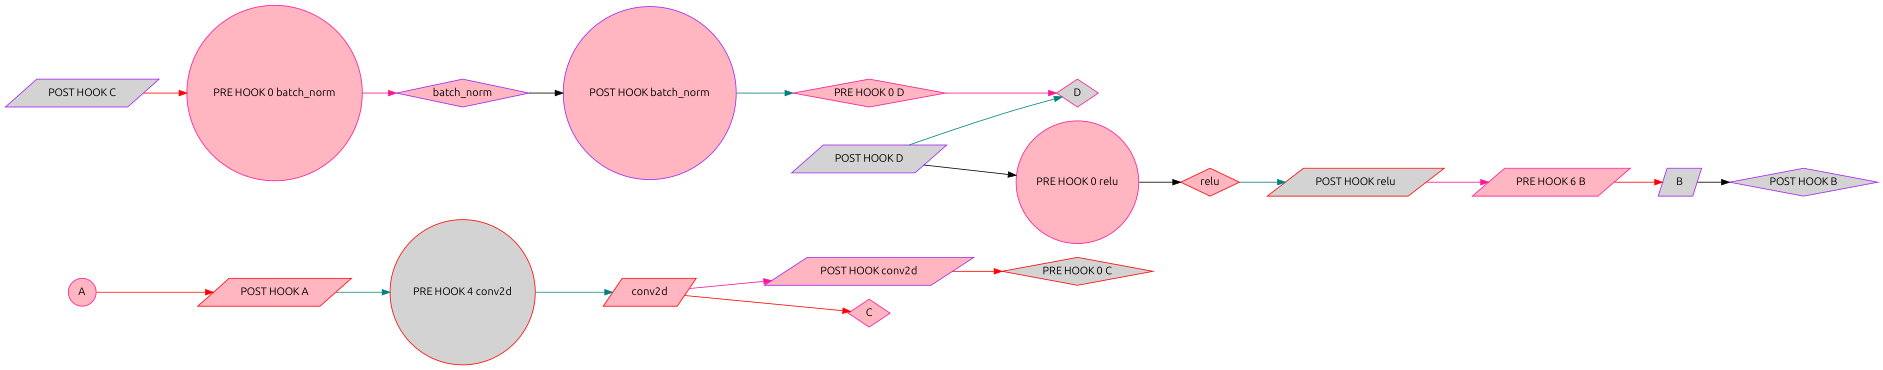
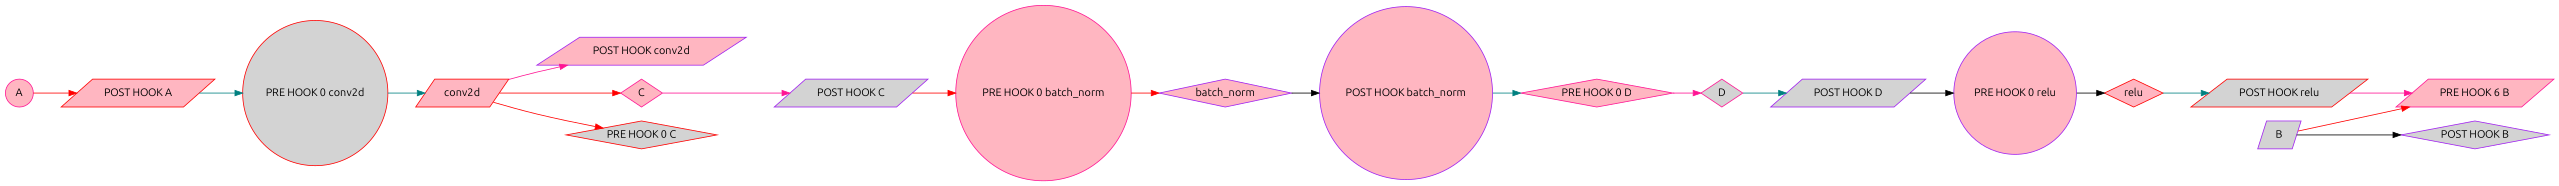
  strict digraph {
    fontname=Ubuntu
    rankdir=LR
    node [color=purple fillcolor=lightpink fontname=Ubuntu node_type="InsertionPointGraphNodeType.INSERTION_POINT" shape=parallelogram style=filled]
    edge [color=red fontname=Ubuntu]
    conv2d [associated_ip_node_keys="{'POST HOOK conv2d', 'PRE HOOK 0 conv2d'}" color=red node_type="InsertionPointGraphNodeType.OPERATOR" op_meta=None regular_node_ref="{'op_exec_context': <nncf.dynamic_graph.graph.OperationExecutionContext object at 0x7fa45b90c2d0>}"]
    "POST HOOK conv2d" [insertion_point_data="TargetType.OPERATOR_POST_HOOK /conv2d_0"]
    C [associated_ip_node_keys="{'POST HOOK C', 'PRE HOOK 0 C'}" color=deeppink node_type="InsertionPointGraphNodeType.OPERATOR" op_meta=None regular_node_ref="{'op_exec_context': <nncf.dynamic_graph.graph.OperationExecutionContext object at 0x7fa45b45f110>}" shape=diamond]
    "PRE HOOK 0 C" [color=red fillcolor=lightgrey insertion_point_data="TargetType.OPERATOR_PRE_HOOK 0 /C_0" shape=diamond]
    batch_norm [associated_ip_node_keys="{'POST HOOK batch_norm', 'PRE HOOK 0 batch_norm'}" node_type="InsertionPointGraphNodeType.OPERATOR" op_meta=None regular_node_ref="{'op_exec_context': <nncf.dynamic_graph.graph.OperationExecutionContext object at 0x7fa45b90c5d0>}" shape=diamond]
    "POST HOOK batch_norm" [insertion_point_data="TargetType.OPERATOR_POST_HOOK /batch_norm_0" shape=circle]
    "PRE HOOK 0 D" [color=deeppink insertion_point_data="TargetType.OPERATOR_PRE_HOOK 0 /D_0" shape=diamond]
    relu [associated_ip_node_keys="{'PRE HOOK 0 relu', 'POST HOOK relu'}" color=red node_type="InsertionPointGraphNodeType.OPERATOR" op_meta=None regular_node_ref="{'op_exec_context': <nncf.dynamic_graph.graph.OperationExecutionContext object at 0x7fa45b90c890>}" shape=diamond]
    "POST HOOK relu" [color=red fillcolor=lightgrey insertion_point_data="TargetType.OPERATOR_POST_HOOK /relu_0"]
    n10 [color=deeppink insertion_point_data="TargetType.OPERATOR_PRE_HOOK 0 /B_0" label="PRE HOOK 6 B"]
    A [associated_ip_node_keys="{'POST HOOK A'}" color=deeppink node_type="InsertionPointGraphNodeType.OPERATOR" op_meta=None regular_node_ref="{'op_exec_context': <nncf.dynamic_graph.graph.OperationExecutionContext object at 0x7fa45b90cb50>}" shape=circle]
    "POST HOOK A" [color=red insertion_point_data="TargetType.OPERATOR_POST_HOOK /A_0"]
-   "PRE HOOK 0 conv2d" [color=red fillcolor=lightgrey insertion_point_data="TargetType.OPERATOR_PRE_HOOK 0 /conv2d_0" shape=circle label="PRE HOOK 4 conv2d"]
+   "PRE HOOK 0 conv2d" [color=red fillcolor=lightgrey insertion_point_data="TargetType.OPERATOR_PRE_HOOK 0 /conv2d_0" shape=circle]
    B [associated_ip_node_keys="{'PRE HOOK 0 B', 'POST HOOK B'}" fillcolor=lightgrey node_type="InsertionPointGraphNodeType.OPERATOR" op_meta=None regular_node_ref="{'op_exec_context': <nncf.dynamic_graph.graph.OperationExecutionContext object at 0x7fa45b90ce10>}"]
    "POST HOOK B" [fillcolor=lightgrey insertion_point_data="TargetType.OPERATOR_POST_HOOK /B_0" shape=diamond]
    "POST HOOK C" [fillcolor=lightgrey insertion_point_data="TargetType.OPERATOR_POST_HOOK /C_0"]
    "PRE HOOK 0 batch_norm" [color=deeppink insertion_point_data="TargetType.OPERATOR_PRE_HOOK 0 /batch_norm_0" shape=circle]
    D [associated_ip_node_keys="{'POST HOOK D', 'PRE HOOK 0 D'}" color=deeppink fillcolor=lightgrey node_type="InsertionPointGraphNodeType.OPERATOR" op_meta=None regular_node_ref="{'op_exec_context': <nncf.dynamic_graph.graph.OperationExecutionContext object at 0x7fa45b45f3d0>}" shape=diamond]
    "POST HOOK D" [fillcolor=lightgrey insertion_point_data="TargetType.OPERATOR_POST_HOOK /D_0"]
-   "PRE HOOK 0 relu" [color=deeppink insertion_point_data="TargetType.OPERATOR_PRE_HOOK 0 /relu_0" shape=circle]
+   "PRE HOOK 0 relu" [insertion_point_data="TargetType.OPERATOR_PRE_HOOK 0 /relu_0" shape=circle]
    conv2d -> "POST HOOK conv2d" [color=deeppink]
    conv2d -> C
-   "POST HOOK conv2d" -> "PRE HOOK 0 C"
+   conv2d -> "PRE HOOK 0 C"
+   C -> "POST HOOK C" [color=deeppink]
    batch_norm -> "POST HOOK batch_norm" [color=black]
    "POST HOOK batch_norm" -> "PRE HOOK 0 D" [color=teal]
    "PRE HOOK 0 D" -> D [color=deeppink]
    relu -> "POST HOOK relu" [color=teal]
    "POST HOOK relu" -> n10 [color=deeppink]
-   n10 -> B
+   B -> n10
    A -> "POST HOOK A"
    "POST HOOK A" -> "PRE HOOK 0 conv2d" [color=teal]
    "PRE HOOK 0 conv2d" -> conv2d [color=teal]
    B -> "POST HOOK B" [color=black]
    "POST HOOK C" -> "PRE HOOK 0 batch_norm"
-   "PRE HOOK 0 batch_norm" -> batch_norm [color=deeppink]
-   "POST HOOK D" -> D [color=teal]
+   "PRE HOOK 0 batch_norm" -> batch_norm
+   D -> "POST HOOK D" [color=teal]
    "POST HOOK D" -> "PRE HOOK 0 relu" [color=black]
    "PRE HOOK 0 relu" -> relu [color=black]
  }
